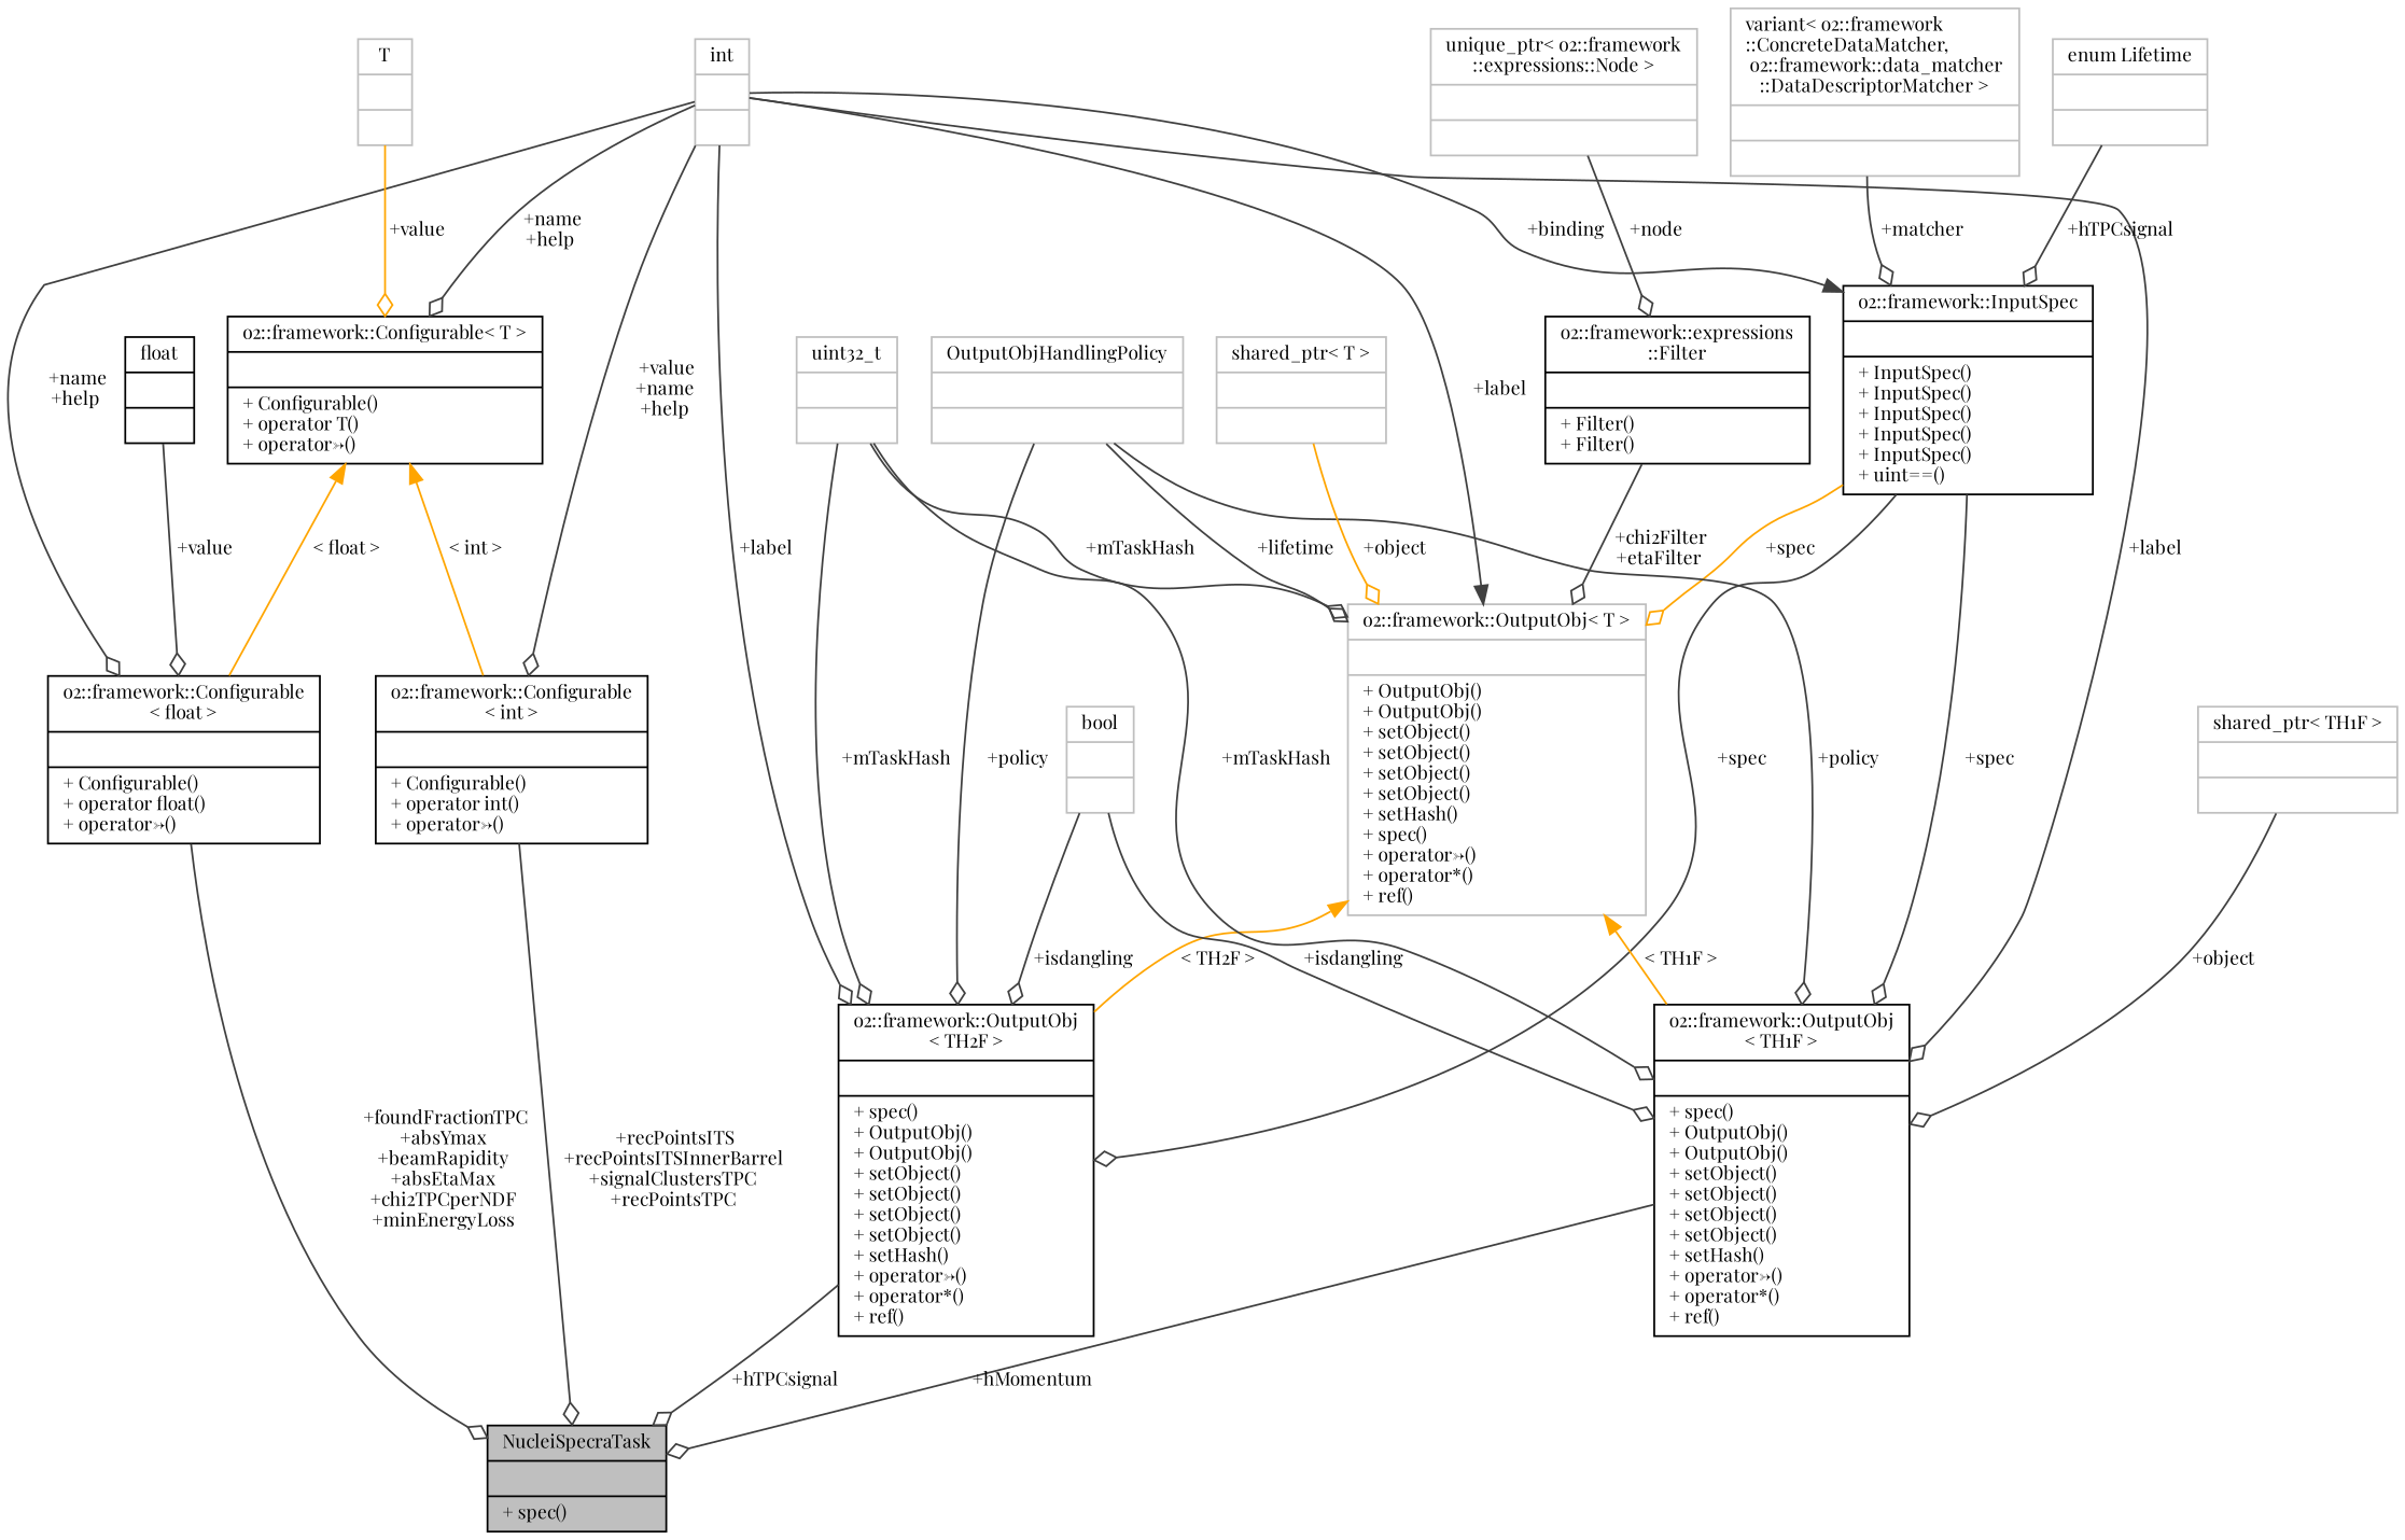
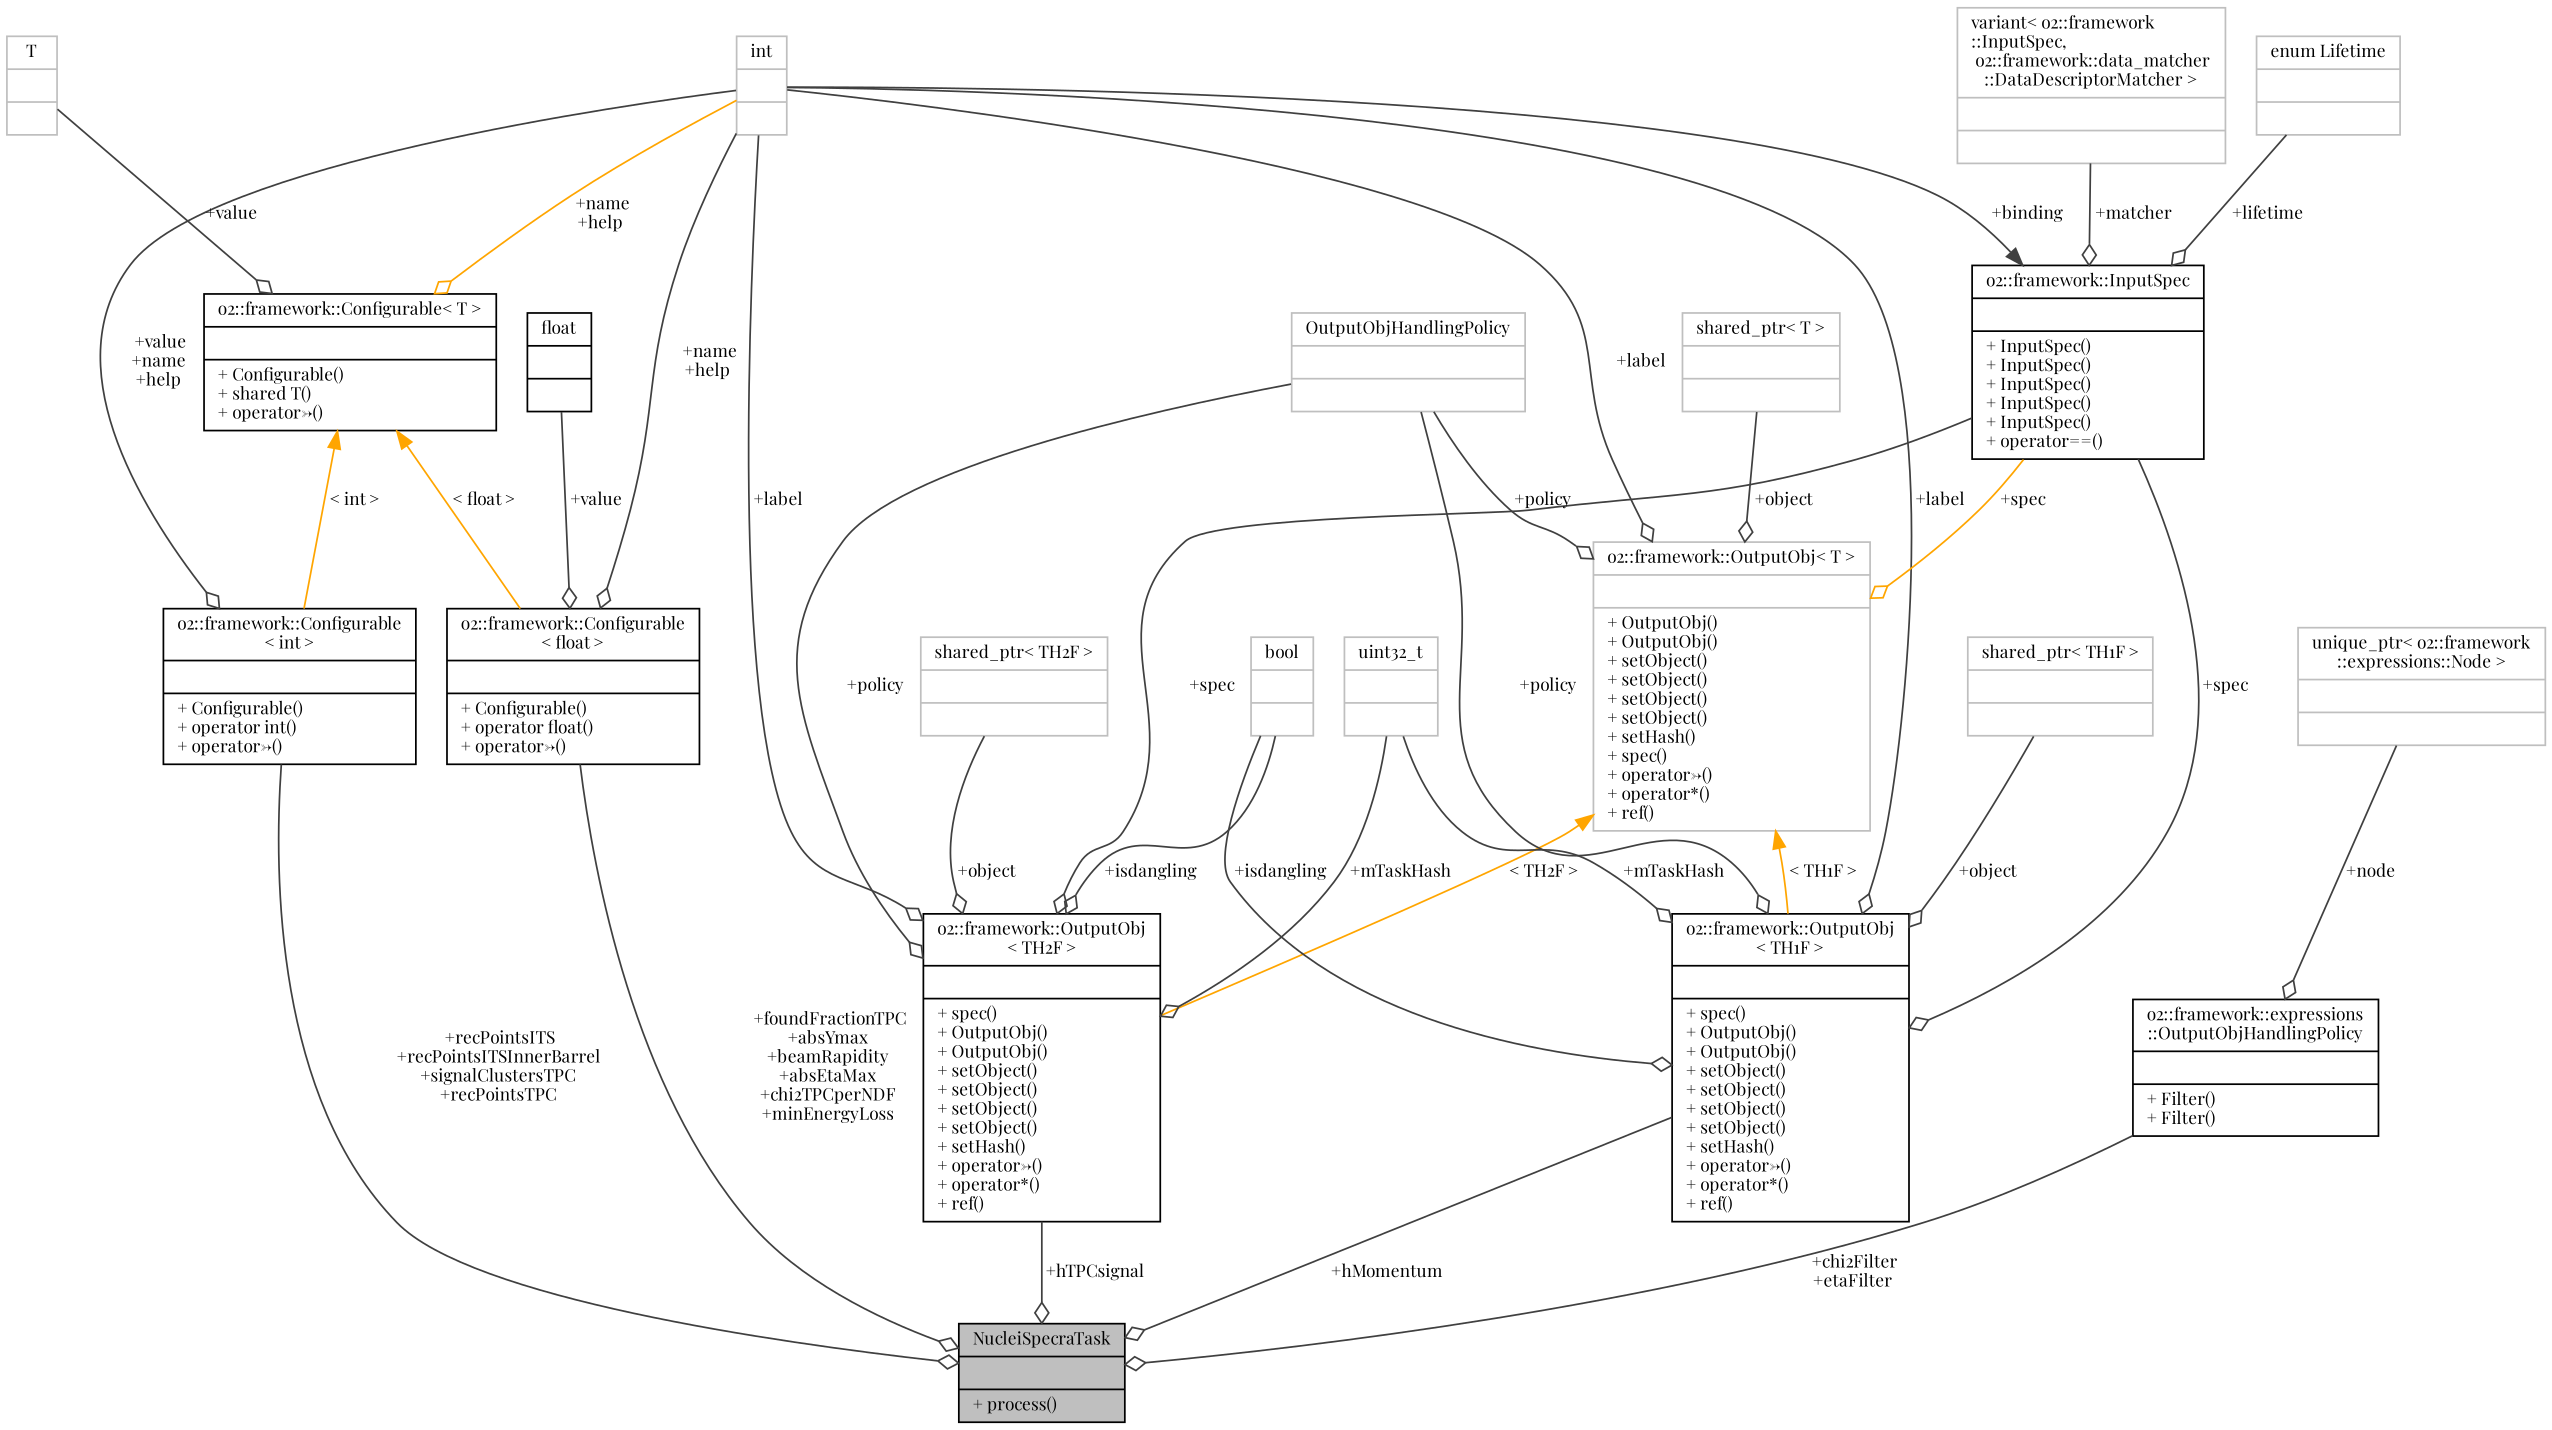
  digraph {
    fontname="Playfair Display"
    node [color=grey75 fontname="Playfair Display" fontsize=10 shape=record]
    edge [arrowhead=odiamond color=grey25 fontname="Playfair Display" fontsize=10 labelfontname=Helvetica labelfontsize=10 style=solid]
-   n1 [color=black fillcolor=grey75 fontcolor=black height=0.2 label="{NucleiSpecraTask\n||+ spec()\l}" style=filled width=0.4]
+   n1 [color=black fillcolor=grey75 fontcolor=black height=0.2 label="{NucleiSpecraTask\n||+ process()\l}" style=filled width=0.4]
    n2 [color=black height=0.2 label="{o2::framework::Configurable\l\< int \>\n||+ Configurable()\l+ operator int()\l+ operator-\>()\l}" width=0.4]
    n3 [height=0.2 label="{int\n||}" width=0.4]
-   n4 [color=black height=0.2 label="{o2::framework::Configurable\< T \>\n||+ Configurable()\l+ operator T()\l+ operator-\>()\l}" width=0.4]
+   n4 [color=black height=0.2 label="{o2::framework::Configurable\< T \>\n||+ Configurable()\l+ shared T()\l+ operator-\>()\l}" width=0.4]
    n5 [color=black height=0.2 label="{o2::framework::Configurable\l\< float \>\n||+ Configurable()\l+ operator float()\l+ operator-\>()\l}" width=0.4]
    n6 [color=black height=0.2 label="{o2::framework::OutputObj\l\< TH2F \>\n||+ spec()\l+ OutputObj()\l+ OutputObj()\l+ setObject()\l+ setObject()\l+ setObject()\l+ setObject()\l+ setHash()\l+ operator-\>()\l+ operator*()\l+ ref()\l}" width=0.4]
-   n7 [color=black height=0.2 label="{o2::framework::InputSpec\n||+ InputSpec()\l+ InputSpec()\l+ InputSpec()\l+ InputSpec()\l+ InputSpec()\l+ uint==()\l}" width=0.4]
+   n7 [color=black height=0.2 label="{o2::framework::InputSpec\n||+ InputSpec()\l+ InputSpec()\l+ InputSpec()\l+ InputSpec()\l+ InputSpec()\l+ operator==()\l}" width=0.4]
    n8 [height=0.2 label="{o2::framework::OutputObj\< T \>\n||+ OutputObj()\l+ OutputObj()\l+ setObject()\l+ setObject()\l+ setObject()\l+ setObject()\l+ setHash()\l+ spec()\l+ operator-\>()\l+ operator*()\l+ ref()\l}" width=0.4]
    n9 [color=black height=0.2 label="{o2::framework::OutputObj\l\< TH1F \>\n||+ spec()\l+ OutputObj()\l+ OutputObj()\l+ setObject()\l+ setObject()\l+ setObject()\l+ setObject()\l+ setHash()\l+ operator-\>()\l+ operator*()\l+ ref()\l}" width=0.4]
    n10 [height=0.2 label="{T\n||}" width=0.4]
    n11 [color=black height=0.2 label="{float\n||}" width=0.4]
    n12 [height=0.2 label="{OutputObjHandlingPolicy\n||}" width=0.4]
    n13 [height=0.2 label="{uint32_t\n||}" width=0.4]
    n14 [height=0.2 label="{bool\n||}" width=0.4]
    n15 [height=0.2 label="{enum Lifetime\n||}" width=0.4]
-   n16 [height=0.2 label="{variant\< o2::framework\l::ConcreteDataMatcher,\l o2::framework::data_matcher\l::DataDescriptorMatcher \>\n||}" width=0.4]
+   n16 [height=0.2 label="{variant\< o2::framework\l::InputSpec,\l o2::framework::data_matcher\l::DataDescriptorMatcher \>\n||}" width=0.4]
+   n17 [height=0.2 label="{shared_ptr\< TH2F \>\n||}" width=0.4]
    n18 [height=0.2 label="{shared_ptr\< T \>\n||}" width=0.4]
    n19 [height=0.2 label="{shared_ptr\< TH1F \>\n||}" width=0.4]
-   n20 [color=black height=0.2 label="{o2::framework::expressions\l::Filter\n||+ Filter()\l+ Filter()\l}" width=0.4]
+   n20 [color=black height=0.2 label="{o2::framework::expressions\l::OutputObjHandlingPolicy\n||+ Filter()\l+ Filter()\l}" width=0.4]
    n21 [height=0.2 label="{unique_ptr\< o2::framework\l::expressions::Node \>\n||}" width=0.4]
    n2 -> n1 [label=" +recPointsITS\n+recPointsITSInnerBarrel\n+signalClustersTPC\n+recPointsTPC"]
    n3 -> n2 [label=" +value\n+name\n+help"]
-   n3 -> n4 [label=" +name\n+help"]
+   n3 -> n4 [color=orange label=" +name\n+help"]
    n3 -> n5 [label=" +name\n+help"]
    n3 -> n6 [label=" +label"]
    n3 -> n7 [arrowhead=normal label=" +binding"]
-   n3 -> n8 [arrowhead=normal label=" +label"]
+   n3 -> n8 [label=" +label"]
    n3 -> n9 [label=" +label"]
    n4 -> n2 [color=orange dir=back label=" \< int \>" arrowhead=""]
    n4 -> n5 [color=orange dir=back label=" \< float \>" arrowhead=""]
    n5 -> n1 [label=" +foundFractionTPC\n+absYmax\n+beamRapidity\n+absEtaMax\n+chi2TPCperNDF\n+minEnergyLoss"]
    n6 -> n1 [label=" +hTPCsignal"]
    n7 -> n6 [label=" +spec"]
    n7 -> n8 [color=orange label=" +spec"]
    n7 -> n9 [label=" +spec"]
    n8 -> n6 [color=orange dir=back label=" \< TH2F \>" arrowhead=""]
    n8 -> n9 [color=orange dir=back label=" \< TH1F \>" arrowhead=""]
    n9 -> n1 [label=" +hMomentum"]
-   n10 -> n4 [color=orange label=" +value"]
+   n10 -> n4 [label=" +value"]
    n11 -> n5 [label=" +value"]
    n12 -> n6 [label=" +policy"]
-   n12 -> n8 [label=" +lifetime"]
+   n12 -> n8 [label=" +policy"]
    n12 -> n9 [label=" +policy"]
    n13 -> n6 [label=" +mTaskHash"]
-   n13 -> n8 [label=" +mTaskHash"]
    n13 -> n9 [label=" +mTaskHash"]
    n14 -> n6 [label=" +isdangling"]
    n14 -> n9 [label=" +isdangling"]
-   n15 -> n7 [label=" +hTPCsignal"]
+   n15 -> n7 [label=" +lifetime"]
    n16 -> n7 [label=" +matcher"]
-   n18 -> n8 [color=orange label=" +object"]
+   n17 -> n6 [label=" +object"]
+   n18 -> n8 [label=" +object"]
    n19 -> n9 [label=" +object"]
-   n20 -> n8 [label=" +chi2Filter\n+etaFilter"]
+   n20 -> n1 [label=" +chi2Filter\n+etaFilter"]
    n21 -> n20 [label=" +node"]
  }
